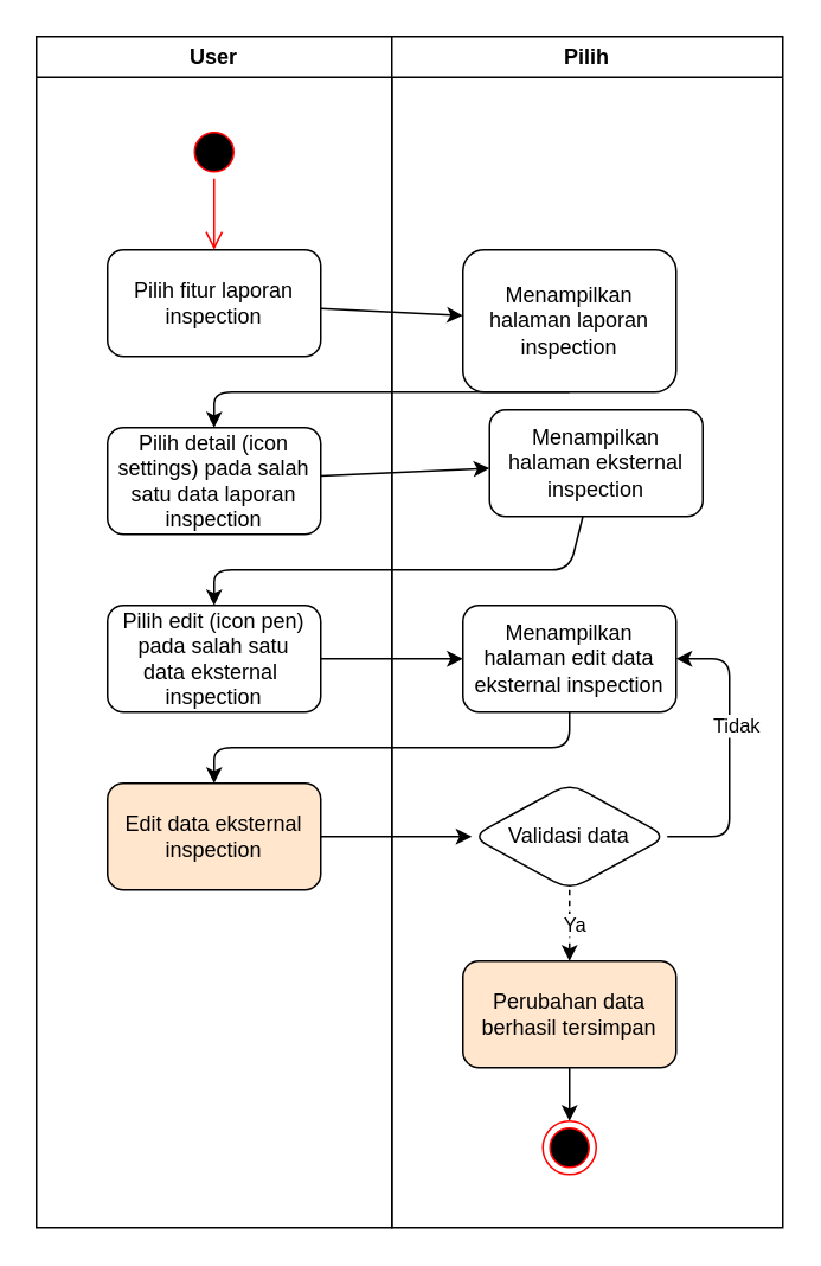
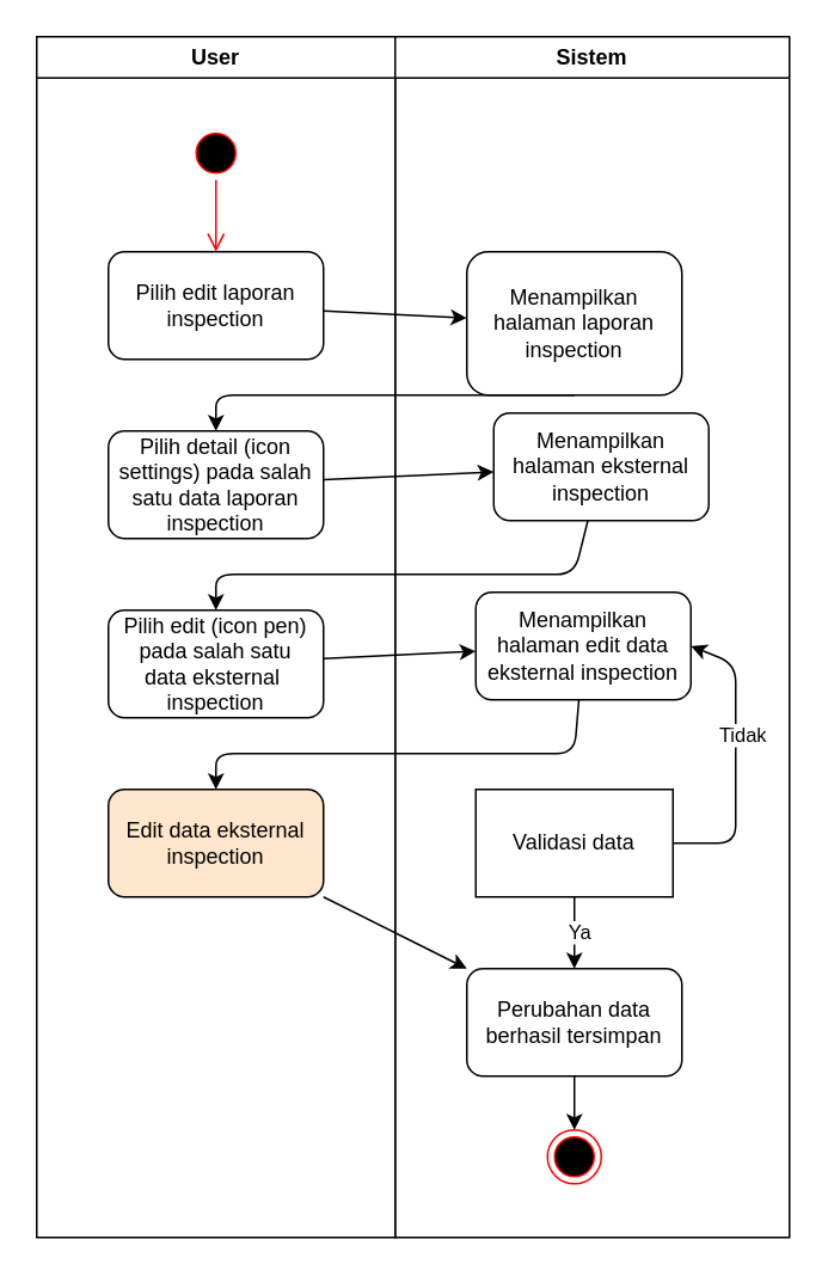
  <mxCell id="0" />
  <mxCell id="1" parent="0" />
  <mxCell id="2" value="User" style="swimlane;whiteSpace=wrap;html=1;" vertex="1" parent="1"><mxGeometry x="20" y="20" width="200" height="670" as="geometry" /></mxCell>
  <mxCell id="3" value="" style="ellipse;html=1;shape=startState;fillColor=#000000;strokeColor=#ff0000;" vertex="1" parent="2"><mxGeometry x="85" y="50" width="30" height="30" as="geometry" /></mxCell>
  <mxCell id="4" value="" style="edgeStyle=orthogonalEdgeStyle;html=1;verticalAlign=bottom;endArrow=open;endSize=8;strokeColor=#ff0000;entryX=0.5;entryY=0;entryDx=0;entryDy=0;" edge="1" parent="2" source="3" target="5"><mxGeometry relative="1" as="geometry"><mxPoint x="100" y="140" as="targetPoint" /></mxGeometry></mxCell>
- <mxCell id="5" value="Pilih fitur laporan inspection" style="rounded=1;whiteSpace=wrap;html=1;" vertex="1" parent="2"><mxGeometry x="40" y="120" width="120" height="60" as="geometry" /></mxCell>
+ <mxCell id="5" value="Pilih edit laporan inspection" style="rounded=1;whiteSpace=wrap;html=1;" vertex="1" parent="2"><mxGeometry x="40" y="120" width="120" height="60" as="geometry" /></mxCell>
  <mxCell id="6" value="&lt;span style=&quot;color: rgb(0, 0, 0);&quot;&gt;Pilih detail (icon settings) pada salah satu data laporan inspection&lt;/span&gt;" style="rounded=1;whiteSpace=wrap;html=1;" vertex="1" parent="2"><mxGeometry x="40" y="220" width="120" height="60" as="geometry" /></mxCell>
  <mxCell id="7" value="Pilih edit (icon pen) pada salah satu data&amp;nbsp;&lt;span style=&quot;color: rgb(0, 0, 0);&quot;&gt;eksternal&amp;nbsp;&lt;/span&gt;&lt;div&gt;&lt;span style=&quot;background-color: transparent;&quot;&gt;inspection&lt;/span&gt;&lt;/div&gt;" style="rounded=1;whiteSpace=wrap;html=1;" vertex="1" parent="2"><mxGeometry x="40" y="320" width="120" height="60" as="geometry" /></mxCell>
  <mxCell id="8" value="Edit data eksternal inspection" style="rounded=1;whiteSpace=wrap;html=1;fillColor=#ffe6cc;" vertex="1" parent="2"><mxGeometry x="40" y="420" width="120" height="60" as="geometry" /></mxCell>
- <mxCell id="9" value="Pilih" style="swimlane;whiteSpace=wrap;html=1;" vertex="1" parent="1"><mxGeometry x="220" y="20" width="220" height="670" as="geometry" /></mxCell>
+ <mxCell id="9" value="Sistem" style="swimlane;whiteSpace=wrap;html=1;" vertex="1" parent="1"><mxGeometry x="220" y="20" width="220" height="670" as="geometry" /></mxCell>
  <mxCell id="10" value="Menampilkan halaman laporan inspection" style="rounded=1;whiteSpace=wrap;html=1;" vertex="1" parent="9"><mxGeometry x="40" y="120" width="120" height="80" as="geometry" /></mxCell>
  <mxCell id="11" value="Menampilkan halaman eksternal inspection" style="rounded=1;whiteSpace=wrap;html=1;" vertex="1" parent="9"><mxGeometry x="55" y="210" width="120" height="60" as="geometry" /></mxCell>
- <mxCell id="12" value="Menampilkan halaman edit data eksternal inspection" style="rounded=1;whiteSpace=wrap;html=1;" vertex="1" parent="9"><mxGeometry x="40" y="320" width="120" height="60" as="geometry" /></mxCell>
+ <mxCell id="12" value="Menampilkan halaman edit data eksternal inspection" style="rounded=1;whiteSpace=wrap;html=1;" vertex="1" parent="9"><mxGeometry x="45" y="310" width="120" height="60" as="geometry" /></mxCell>
  <mxCell id="13" style="edgeStyle=none;html=1;entryX=1;entryY=0.5;entryDx=0;entryDy=0;" edge="1" parent="9" source="17" target="12"><mxGeometry relative="1" as="geometry"><Array as="points"><mxPoint x="190" y="450" /><mxPoint x="190" y="350" /></Array></mxGeometry></mxCell>
  <mxCell id="14" value="Tidak" style="edgeLabel;html=1;align=center;verticalAlign=middle;resizable=0;points=[];" vertex="1" connectable="0" parent="13"><mxGeometry x="0.183" y="-3" relative="1" as="geometry"><mxPoint as="offset" /></mxGeometry></mxCell>
- <mxCell id="15" value="" style="edgeStyle=none;html=1;dashed=1;" edge="1" parent="9" source="17" target="19"><mxGeometry relative="1" as="geometry" /></mxCell>
+ <mxCell id="15" value="" style="edgeStyle=none;html=1;" edge="1" parent="9" source="17" target="19"><mxGeometry relative="1" as="geometry" /></mxCell>
  <mxCell id="16" value="Ya" style="edgeLabel;html=1;align=center;verticalAlign=middle;resizable=0;points=[];" vertex="1" connectable="0" parent="15"><mxGeometry x="-0.054" y="2" relative="1" as="geometry"><mxPoint as="offset" /></mxGeometry></mxCell>
- <mxCell id="17" value="Validasi data" style="rhombus;whiteSpace=wrap;html=1;rounded=1;" vertex="1" parent="9"><mxGeometry x="45" y="420" width="110" height="60" as="geometry" /></mxCell>
+ <mxCell id="17" value="Validasi data" style="whiteSpace=wrap;html=1;rounded=0;" vertex="1" parent="9"><mxGeometry x="45" y="420" width="110" height="60" as="geometry" /></mxCell>
  <mxCell id="18" value="" style="edgeStyle=none;html=1;" edge="1" parent="9" source="19" target="20"><mxGeometry relative="1" as="geometry" /></mxCell>
- <mxCell id="19" value="Perubahan data berhasil tersimpan" style="whiteSpace=wrap;html=1;rounded=1;fillColor=#ffe6cc;" vertex="1" parent="9"><mxGeometry x="40" y="520" width="120" height="60" as="geometry" /></mxCell>
+ <mxCell id="19" value="Perubahan data berhasil tersimpan" style="whiteSpace=wrap;html=1;rounded=1;" vertex="1" parent="9"><mxGeometry x="40" y="520" width="120" height="60" as="geometry" /></mxCell>
  <mxCell id="20" value="" style="ellipse;html=1;shape=endState;fillColor=#000000;strokeColor=#ff0000;" vertex="1" parent="9"><mxGeometry x="85" y="610" width="30" height="30" as="geometry" /></mxCell>
  <mxCell id="21" value="" style="edgeStyle=none;html=1;" edge="1" parent="1" source="5" target="10"><mxGeometry relative="1" as="geometry" /></mxCell>
  <mxCell id="22" value="" style="edgeStyle=none;html=1;entryX=0.5;entryY=0;entryDx=0;entryDy=0;" edge="1" parent="1" source="10" target="6"><mxGeometry relative="1" as="geometry"><Array as="points"><mxPoint x="320" y="220" /><mxPoint x="120" y="220" /></Array></mxGeometry></mxCell>
  <mxCell id="23" value="" style="edgeStyle=none;html=1;" edge="1" parent="1" source="6" target="11"><mxGeometry relative="1" as="geometry" /></mxCell>
  <mxCell id="24" value="" style="edgeStyle=none;html=1;" edge="1" parent="1" source="11" target="7"><mxGeometry relative="1" as="geometry"><Array as="points"><mxPoint x="320" y="320" /><mxPoint x="120" y="320" /></Array></mxGeometry></mxCell>
  <mxCell id="25" value="" style="edgeStyle=none;html=1;" edge="1" parent="1" source="7" target="12"><mxGeometry relative="1" as="geometry" /></mxCell>
  <mxCell id="26" value="" style="edgeStyle=none;html=1;entryX=0.5;entryY=0;entryDx=0;entryDy=0;" edge="1" parent="1" source="12" target="8"><mxGeometry relative="1" as="geometry"><Array as="points"><mxPoint x="320" y="420" /><mxPoint x="120" y="420" /></Array></mxGeometry></mxCell>
- <mxCell id="27" value="" style="edgeStyle=none;html=1;" edge="1" parent="1" source="8" target="17"><mxGeometry relative="1" as="geometry" /></mxCell>
+ <mxCell id="27" value="" style="edgeStyle=none;html=1;" edge="1" parent="1" source="8" target="19"><mxGeometry relative="1" as="geometry" /></mxCell>
